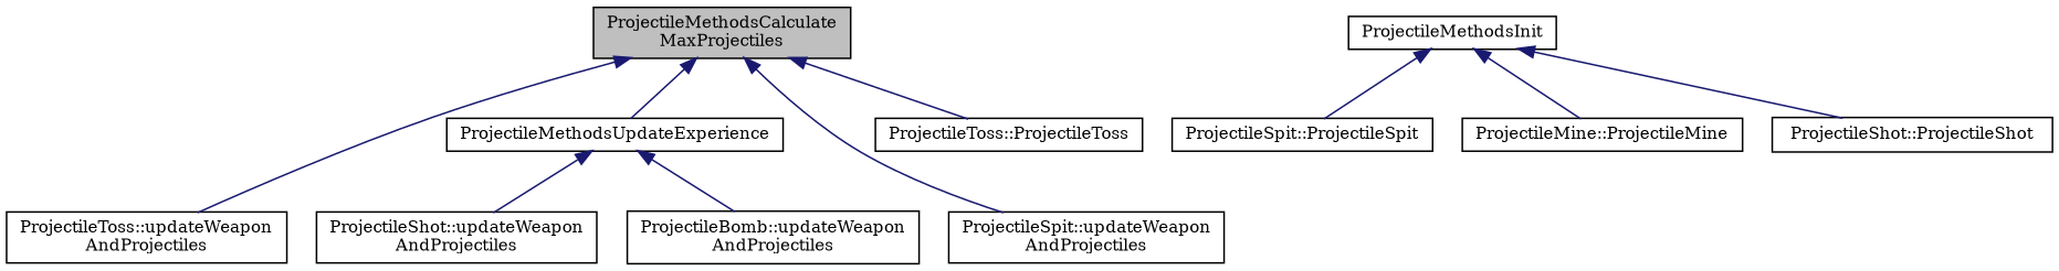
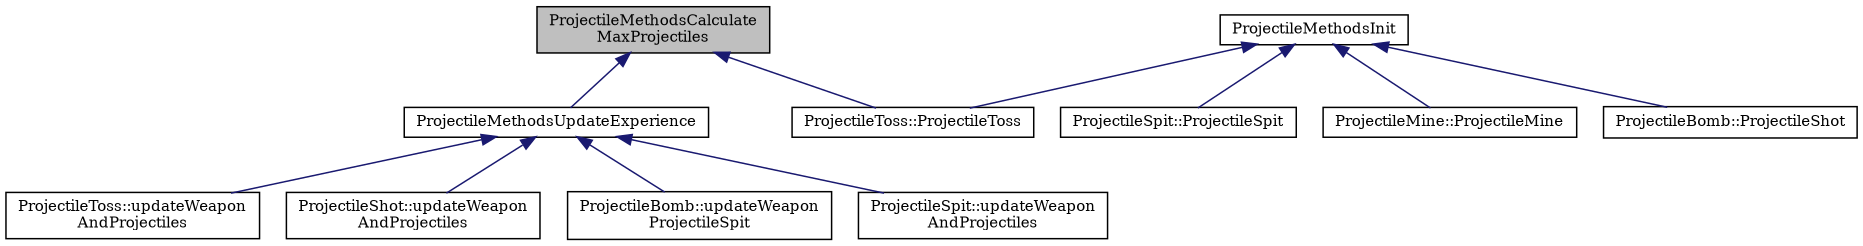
  digraph {
    fontname="DejaVu Serif"
    rankdir=TB
    node [color=black fillcolor=white fontname="DejaVu Serif" fontsize=10 shape=record style=filled]
    edge [color=midnightblue dir=back fontname="DejaVu Serif" fontsize=10 labelfontname=Helvetica labelfontsize=10 style=solid]
    n1 [fillcolor=grey75 fontcolor=black height=0.2 label="ProjectileMethodsCalculate\lMaxProjectiles" width=0.4]
    n2 [height=0.2 label=ProjectileMethodsUpdateExperience width=0.4]
    n3 [height=0.2 label="ProjectileToss::ProjectileToss" width=0.4]
    n4 [height=0.2 label=ProjectileMethodsInit width=0.4]
    n5 [height=0.2 label="ProjectileMine::ProjectileMine" width=0.4]
-   n6 [height=0.2 label="ProjectileShot::ProjectileShot" width=0.4]
+   n6 [height=0.2 label="ProjectileBomb::ProjectileShot" width=0.4]
    n7 [height=0.2 label="ProjectileSpit::ProjectileSpit" width=0.4]
-   n8 [height=0.2 label="ProjectileBomb::updateWeapon\lAndProjectiles" width=0.4]
+   n8 [height=0.2 label="ProjectileBomb::updateWeapon\lProjectileSpit" width=0.4]
    n9 [height=0.2 label="ProjectileShot::updateWeapon\lAndProjectiles" width=0.4]
    n10 [height=0.2 label="ProjectileSpit::updateWeapon\lAndProjectiles" width=0.4]
    n11 [height=0.2 label="ProjectileToss::updateWeapon\lAndProjectiles" width=0.4]
    n1 -> n2
    n1 -> n3
    n2 -> n8
    n2 -> n9
-   n1 -> n10
-   n1 -> n11
+   n2 -> n10
+   n2 -> n11
+   n4 -> n3
    n4 -> n5
    n4 -> n6
    n4 -> n7
  }
